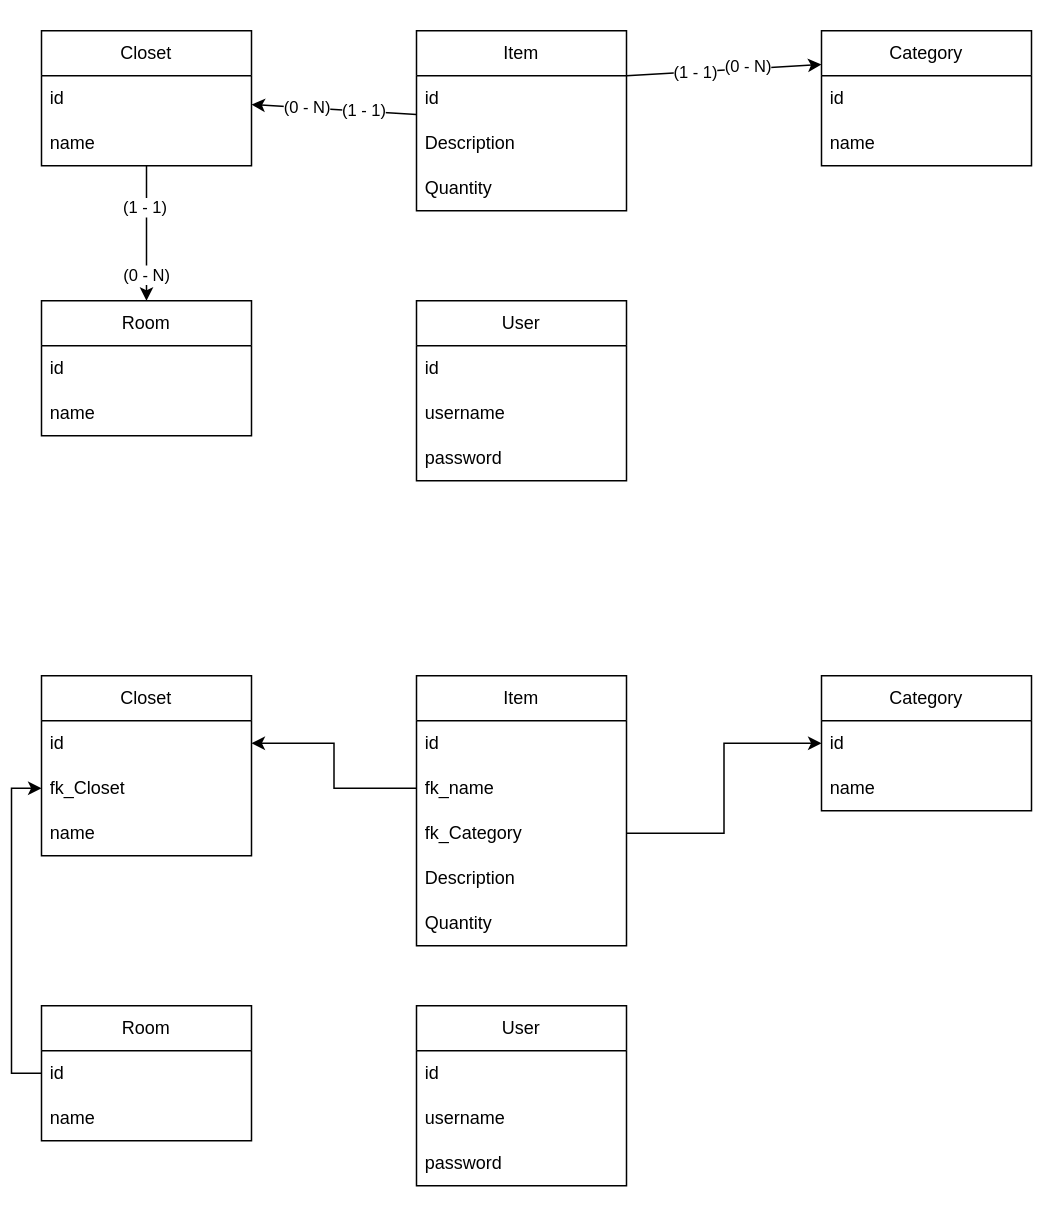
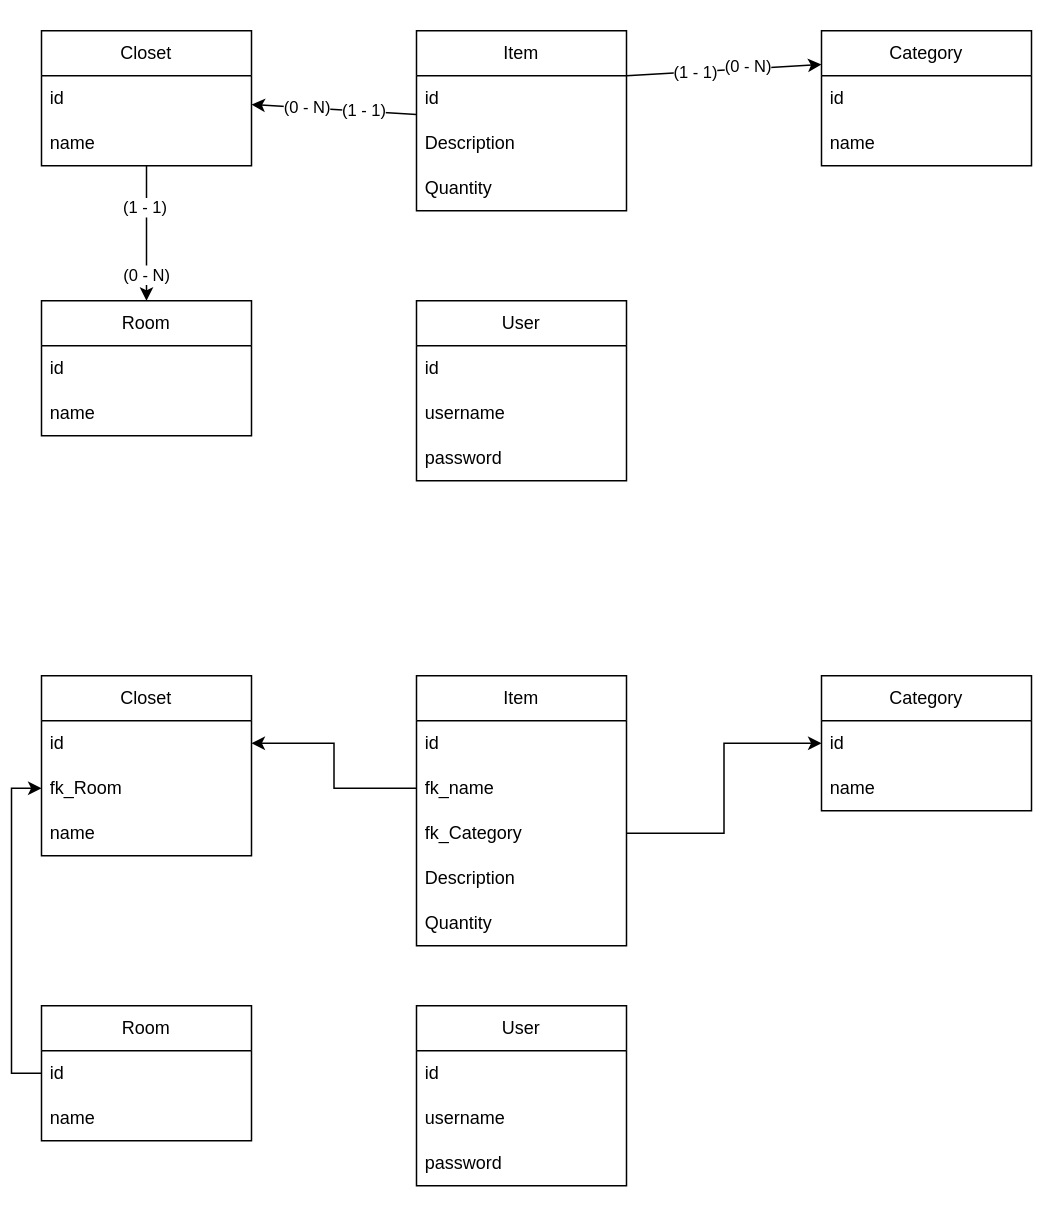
  <mxCell id="0" />
  <mxCell id="1" parent="0" />
  <mxCell id="2" style="rounded=0;orthogonalLoop=1;jettySize=auto;html=1;" edge="1" parent="1" source="5" target="15"><mxGeometry relative="1" as="geometry"><mxPoint x="260" y="100" as="sourcePoint" /><mxPoint x="200" y="120" as="targetPoint" /></mxGeometry></mxCell>
  <mxCell id="3" value="(1 - 1)" style="edgeLabel;html=1;align=center;verticalAlign=middle;resizable=0;points=[];" vertex="1" connectable="0" parent="2"><mxGeometry x="-0.352" y="-1" relative="1" as="geometry"><mxPoint as="offset" /></mxGeometry></mxCell>
  <mxCell id="4" value="(0 - N)" style="edgeLabel;html=1;align=center;verticalAlign=middle;resizable=0;points=[];" vertex="1" connectable="0" parent="2"><mxGeometry x="0.339" y="-1" relative="1" as="geometry"><mxPoint as="offset" /></mxGeometry></mxCell>
  <mxCell id="5" value="Item" style="swimlane;fontStyle=0;childLayout=stackLayout;horizontal=1;startSize=30;horizontalStack=0;resizeParent=1;resizeParentMax=0;resizeLast=0;collapsible=1;marginBottom=0;whiteSpace=wrap;html=1;" vertex="1" parent="1"><mxGeometry x="270" y="20" width="140" height="120" as="geometry" /></mxCell>
  <mxCell id="6" value="id" style="text;strokeColor=none;fillColor=none;align=left;verticalAlign=middle;spacingLeft=4;spacingRight=4;overflow=hidden;points=[[0,0.5],[1,0.5]];portConstraint=eastwest;rotatable=0;whiteSpace=wrap;html=1;" vertex="1" parent="5"><mxGeometry y="30" width="140" height="30" as="geometry" /></mxCell>
  <mxCell id="7" value="Description" style="text;strokeColor=none;fillColor=none;align=left;verticalAlign=middle;spacingLeft=4;spacingRight=4;overflow=hidden;points=[[0,0.5],[1,0.5]];portConstraint=eastwest;rotatable=0;whiteSpace=wrap;html=1;" vertex="1" parent="5"><mxGeometry y="60" width="140" height="30" as="geometry" /></mxCell>
  <mxCell id="8" value="Quantity" style="text;strokeColor=none;fillColor=none;align=left;verticalAlign=middle;spacingLeft=4;spacingRight=4;overflow=hidden;points=[[0,0.5],[1,0.5]];portConstraint=eastwest;rotatable=0;whiteSpace=wrap;html=1;" vertex="1" parent="5"><mxGeometry y="90" width="140" height="30" as="geometry" /></mxCell>
  <mxCell id="9" value="Category" style="swimlane;fontStyle=0;childLayout=stackLayout;horizontal=1;startSize=30;horizontalStack=0;resizeParent=1;resizeParentMax=0;resizeLast=0;collapsible=1;marginBottom=0;whiteSpace=wrap;html=1;" vertex="1" parent="1"><mxGeometry x="540" y="20" width="140" height="90" as="geometry" /></mxCell>
  <mxCell id="10" value="id" style="text;strokeColor=none;fillColor=none;align=left;verticalAlign=middle;spacingLeft=4;spacingRight=4;overflow=hidden;points=[[0,0.5],[1,0.5]];portConstraint=eastwest;rotatable=0;whiteSpace=wrap;html=1;" vertex="1" parent="9"><mxGeometry y="30" width="140" height="30" as="geometry" /></mxCell>
  <mxCell id="11" value="name" style="text;strokeColor=none;fillColor=none;align=left;verticalAlign=middle;spacingLeft=4;spacingRight=4;overflow=hidden;points=[[0,0.5],[1,0.5]];portConstraint=eastwest;rotatable=0;whiteSpace=wrap;html=1;" vertex="1" parent="9"><mxGeometry y="60" width="140" height="30" as="geometry" /></mxCell>
  <mxCell id="12" style="rounded=0;orthogonalLoop=1;jettySize=auto;html=1;entryX=0.5;entryY=0;entryDx=0;entryDy=0;" edge="1" parent="1" source="15" target="18"><mxGeometry relative="1" as="geometry" /></mxCell>
  <mxCell id="13" value="(1 - 1)" style="edgeLabel;html=1;align=center;verticalAlign=middle;resizable=0;points=[];" vertex="1" connectable="0" parent="12"><mxGeometry x="-0.396" y="-2" relative="1" as="geometry"><mxPoint as="offset" /></mxGeometry></mxCell>
  <mxCell id="14" value="(0 - N)" style="edgeLabel;html=1;align=center;verticalAlign=middle;resizable=0;points=[];" vertex="1" connectable="0" parent="12"><mxGeometry x="0.608" y="-1" relative="1" as="geometry"><mxPoint as="offset" /></mxGeometry></mxCell>
  <mxCell id="15" value="Closet" style="swimlane;fontStyle=0;childLayout=stackLayout;horizontal=1;startSize=30;horizontalStack=0;resizeParent=1;resizeParentMax=0;resizeLast=0;collapsible=1;marginBottom=0;whiteSpace=wrap;html=1;" vertex="1" parent="1"><mxGeometry x="20" y="20" width="140" height="90" as="geometry" /></mxCell>
  <mxCell id="16" value="id" style="text;strokeColor=none;fillColor=none;align=left;verticalAlign=middle;spacingLeft=4;spacingRight=4;overflow=hidden;points=[[0,0.5],[1,0.5]];portConstraint=eastwest;rotatable=0;whiteSpace=wrap;html=1;" vertex="1" parent="15"><mxGeometry y="30" width="140" height="30" as="geometry" /></mxCell>
  <mxCell id="17" value="name" style="text;strokeColor=none;fillColor=none;align=left;verticalAlign=middle;spacingLeft=4;spacingRight=4;overflow=hidden;points=[[0,0.5],[1,0.5]];portConstraint=eastwest;rotatable=0;whiteSpace=wrap;html=1;" vertex="1" parent="15"><mxGeometry y="60" width="140" height="30" as="geometry" /></mxCell>
  <mxCell id="18" value="Room" style="swimlane;fontStyle=0;childLayout=stackLayout;horizontal=1;startSize=30;horizontalStack=0;resizeParent=1;resizeParentMax=0;resizeLast=0;collapsible=1;marginBottom=0;whiteSpace=wrap;html=1;" vertex="1" parent="1"><mxGeometry x="20" y="200" width="140" height="90" as="geometry" /></mxCell>
  <mxCell id="19" value="id" style="text;strokeColor=none;fillColor=none;align=left;verticalAlign=middle;spacingLeft=4;spacingRight=4;overflow=hidden;points=[[0,0.5],[1,0.5]];portConstraint=eastwest;rotatable=0;whiteSpace=wrap;html=1;" vertex="1" parent="18"><mxGeometry y="30" width="140" height="30" as="geometry" /></mxCell>
  <mxCell id="20" value="name" style="text;strokeColor=none;fillColor=none;align=left;verticalAlign=middle;spacingLeft=4;spacingRight=4;overflow=hidden;points=[[0,0.5],[1,0.5]];portConstraint=eastwest;rotatable=0;whiteSpace=wrap;html=1;" vertex="1" parent="18"><mxGeometry y="60" width="140" height="30" as="geometry" /></mxCell>
  <mxCell id="21" value="User" style="swimlane;fontStyle=0;childLayout=stackLayout;horizontal=1;startSize=30;horizontalStack=0;resizeParent=1;resizeParentMax=0;resizeLast=0;collapsible=1;marginBottom=0;whiteSpace=wrap;html=1;" vertex="1" parent="1"><mxGeometry x="270" y="200" width="140" height="120" as="geometry" /></mxCell>
  <mxCell id="22" value="id" style="text;strokeColor=none;fillColor=none;align=left;verticalAlign=middle;spacingLeft=4;spacingRight=4;overflow=hidden;points=[[0,0.5],[1,0.5]];portConstraint=eastwest;rotatable=0;whiteSpace=wrap;html=1;" vertex="1" parent="21"><mxGeometry y="30" width="140" height="30" as="geometry" /></mxCell>
  <mxCell id="23" value="username" style="text;strokeColor=none;fillColor=none;align=left;verticalAlign=middle;spacingLeft=4;spacingRight=4;overflow=hidden;points=[[0,0.5],[1,0.5]];portConstraint=eastwest;rotatable=0;whiteSpace=wrap;html=1;" vertex="1" parent="21"><mxGeometry y="60" width="140" height="30" as="geometry" /></mxCell>
  <mxCell id="24" value="password" style="text;strokeColor=none;fillColor=none;align=left;verticalAlign=middle;spacingLeft=4;spacingRight=4;overflow=hidden;points=[[0,0.5],[1,0.5]];portConstraint=eastwest;rotatable=0;whiteSpace=wrap;html=1;" vertex="1" parent="21"><mxGeometry y="90" width="140" height="30" as="geometry" /></mxCell>
  <mxCell id="25" style="rounded=0;orthogonalLoop=1;jettySize=auto;html=1;exitX=1;exitY=0.25;exitDx=0;exitDy=0;entryX=0;entryY=0.25;entryDx=0;entryDy=0;" edge="1" parent="1" source="5" target="9"><mxGeometry relative="1" as="geometry" /></mxCell>
  <mxCell id="26" value="(0 - N)" style="edgeLabel;html=1;align=center;verticalAlign=middle;resizable=0;points=[];" vertex="1" connectable="0" parent="25"><mxGeometry x="0.251" y="2" relative="1" as="geometry"><mxPoint as="offset" /></mxGeometry></mxCell>
  <mxCell id="27" value="(1 - 1)" style="edgeLabel;html=1;align=center;verticalAlign=middle;resizable=0;points=[];" vertex="1" connectable="0" parent="25"><mxGeometry x="-0.291" relative="1" as="geometry"><mxPoint as="offset" /></mxGeometry></mxCell>
  <mxCell id="28" value="Item" style="swimlane;fontStyle=0;childLayout=stackLayout;horizontal=1;startSize=30;horizontalStack=0;resizeParent=1;resizeParentMax=0;resizeLast=0;collapsible=1;marginBottom=0;whiteSpace=wrap;html=1;" vertex="1" parent="1"><mxGeometry x="270" y="450" width="140" height="180" as="geometry" /></mxCell>
  <mxCell id="29" value="id" style="text;strokeColor=none;fillColor=none;align=left;verticalAlign=middle;spacingLeft=4;spacingRight=4;overflow=hidden;points=[[0,0.5],[1,0.5]];portConstraint=eastwest;rotatable=0;whiteSpace=wrap;html=1;" vertex="1" parent="28"><mxGeometry y="30" width="140" height="30" as="geometry" /></mxCell>
  <mxCell id="30" value="fk_name" style="text;strokeColor=none;fillColor=none;align=left;verticalAlign=middle;spacingLeft=4;spacingRight=4;overflow=hidden;points=[[0,0.5],[1,0.5]];portConstraint=eastwest;rotatable=0;whiteSpace=wrap;html=1;" vertex="1" parent="28"><mxGeometry y="60" width="140" height="30" as="geometry" /></mxCell>
  <mxCell id="31" value="fk_Category" style="text;strokeColor=none;fillColor=none;align=left;verticalAlign=middle;spacingLeft=4;spacingRight=4;overflow=hidden;points=[[0,0.5],[1,0.5]];portConstraint=eastwest;rotatable=0;whiteSpace=wrap;html=1;" vertex="1" parent="28"><mxGeometry y="90" width="140" height="30" as="geometry" /></mxCell>
  <mxCell id="32" value="Description" style="text;strokeColor=none;fillColor=none;align=left;verticalAlign=middle;spacingLeft=4;spacingRight=4;overflow=hidden;points=[[0,0.5],[1,0.5]];portConstraint=eastwest;rotatable=0;whiteSpace=wrap;html=1;" vertex="1" parent="28"><mxGeometry y="120" width="140" height="30" as="geometry" /></mxCell>
  <mxCell id="33" value="Quantity" style="text;strokeColor=none;fillColor=none;align=left;verticalAlign=middle;spacingLeft=4;spacingRight=4;overflow=hidden;points=[[0,0.5],[1,0.5]];portConstraint=eastwest;rotatable=0;whiteSpace=wrap;html=1;" vertex="1" parent="28"><mxGeometry y="150" width="140" height="30" as="geometry" /></mxCell>
  <mxCell id="34" value="Category" style="swimlane;fontStyle=0;childLayout=stackLayout;horizontal=1;startSize=30;horizontalStack=0;resizeParent=1;resizeParentMax=0;resizeLast=0;collapsible=1;marginBottom=0;whiteSpace=wrap;html=1;" vertex="1" parent="1"><mxGeometry x="540" y="450" width="140" height="90" as="geometry" /></mxCell>
  <mxCell id="35" value="id" style="text;strokeColor=none;fillColor=none;align=left;verticalAlign=middle;spacingLeft=4;spacingRight=4;overflow=hidden;points=[[0,0.5],[1,0.5]];portConstraint=eastwest;rotatable=0;whiteSpace=wrap;html=1;" vertex="1" parent="34"><mxGeometry y="30" width="140" height="30" as="geometry" /></mxCell>
  <mxCell id="36" value="name" style="text;strokeColor=none;fillColor=none;align=left;verticalAlign=middle;spacingLeft=4;spacingRight=4;overflow=hidden;points=[[0,0.5],[1,0.5]];portConstraint=eastwest;rotatable=0;whiteSpace=wrap;html=1;" vertex="1" parent="34"><mxGeometry y="60" width="140" height="30" as="geometry" /></mxCell>
  <mxCell id="37" value="Closet" style="swimlane;fontStyle=0;childLayout=stackLayout;horizontal=1;startSize=30;horizontalStack=0;resizeParent=1;resizeParentMax=0;resizeLast=0;collapsible=1;marginBottom=0;whiteSpace=wrap;html=1;" vertex="1" parent="1"><mxGeometry x="20" y="450" width="140" height="120" as="geometry" /></mxCell>
  <mxCell id="38" value="id" style="text;strokeColor=none;fillColor=none;align=left;verticalAlign=middle;spacingLeft=4;spacingRight=4;overflow=hidden;points=[[0,0.5],[1,0.5]];portConstraint=eastwest;rotatable=0;whiteSpace=wrap;html=1;" vertex="1" parent="37"><mxGeometry y="30" width="140" height="30" as="geometry" /></mxCell>
- <mxCell id="39" value="fk_Closet" style="text;strokeColor=none;fillColor=none;align=left;verticalAlign=middle;spacingLeft=4;spacingRight=4;overflow=hidden;points=[[0,0.5],[1,0.5]];portConstraint=eastwest;rotatable=0;whiteSpace=wrap;html=1;" vertex="1" parent="37"><mxGeometry y="60" width="140" height="30" as="geometry" /></mxCell>
+ <mxCell id="39" value="fk_Room" style="text;strokeColor=none;fillColor=none;align=left;verticalAlign=middle;spacingLeft=4;spacingRight=4;overflow=hidden;points=[[0,0.5],[1,0.5]];portConstraint=eastwest;rotatable=0;whiteSpace=wrap;html=1;" vertex="1" parent="37"><mxGeometry y="60" width="140" height="30" as="geometry" /></mxCell>
  <mxCell id="40" value="name" style="text;strokeColor=none;fillColor=none;align=left;verticalAlign=middle;spacingLeft=4;spacingRight=4;overflow=hidden;points=[[0,0.5],[1,0.5]];portConstraint=eastwest;rotatable=0;whiteSpace=wrap;html=1;" vertex="1" parent="37"><mxGeometry y="90" width="140" height="30" as="geometry" /></mxCell>
  <mxCell id="41" value="Room" style="swimlane;fontStyle=0;childLayout=stackLayout;horizontal=1;startSize=30;horizontalStack=0;resizeParent=1;resizeParentMax=0;resizeLast=0;collapsible=1;marginBottom=0;whiteSpace=wrap;html=1;" vertex="1" parent="1"><mxGeometry x="20" y="670" width="140" height="90" as="geometry" /></mxCell>
  <mxCell id="42" value="id" style="text;strokeColor=none;fillColor=none;align=left;verticalAlign=middle;spacingLeft=4;spacingRight=4;overflow=hidden;points=[[0,0.5],[1,0.5]];portConstraint=eastwest;rotatable=0;whiteSpace=wrap;html=1;" vertex="1" parent="41"><mxGeometry y="30" width="140" height="30" as="geometry" /></mxCell>
  <mxCell id="43" value="name" style="text;strokeColor=none;fillColor=none;align=left;verticalAlign=middle;spacingLeft=4;spacingRight=4;overflow=hidden;points=[[0,0.5],[1,0.5]];portConstraint=eastwest;rotatable=0;whiteSpace=wrap;html=1;" vertex="1" parent="41"><mxGeometry y="60" width="140" height="30" as="geometry" /></mxCell>
  <mxCell id="44" style="edgeStyle=orthogonalEdgeStyle;rounded=0;orthogonalLoop=1;jettySize=auto;html=1;exitX=0;exitY=0.5;exitDx=0;exitDy=0;entryX=0;entryY=0.5;entryDx=0;entryDy=0;" edge="1" parent="1" source="42" target="39"><mxGeometry relative="1" as="geometry" /></mxCell>
  <mxCell id="45" style="edgeStyle=orthogonalEdgeStyle;rounded=0;orthogonalLoop=1;jettySize=auto;html=1;exitX=0;exitY=0.5;exitDx=0;exitDy=0;entryX=1;entryY=0.5;entryDx=0;entryDy=0;" edge="1" parent="1" source="30" target="38"><mxGeometry relative="1" as="geometry" /></mxCell>
  <mxCell id="46" style="edgeStyle=orthogonalEdgeStyle;rounded=0;orthogonalLoop=1;jettySize=auto;html=1;exitX=1;exitY=0.5;exitDx=0;exitDy=0;entryX=0;entryY=0.5;entryDx=0;entryDy=0;" edge="1" parent="1" source="31" target="35"><mxGeometry relative="1" as="geometry" /></mxCell>
  <mxCell id="47" value="User" style="swimlane;fontStyle=0;childLayout=stackLayout;horizontal=1;startSize=30;horizontalStack=0;resizeParent=1;resizeParentMax=0;resizeLast=0;collapsible=1;marginBottom=0;whiteSpace=wrap;html=1;" vertex="1" parent="1"><mxGeometry x="270" y="670" width="140" height="120" as="geometry" /></mxCell>
  <mxCell id="48" value="id" style="text;strokeColor=none;fillColor=none;align=left;verticalAlign=middle;spacingLeft=4;spacingRight=4;overflow=hidden;points=[[0,0.5],[1,0.5]];portConstraint=eastwest;rotatable=0;whiteSpace=wrap;html=1;" vertex="1" parent="47"><mxGeometry y="30" width="140" height="30" as="geometry" /></mxCell>
  <mxCell id="49" value="username" style="text;strokeColor=none;fillColor=none;align=left;verticalAlign=middle;spacingLeft=4;spacingRight=4;overflow=hidden;points=[[0,0.5],[1,0.5]];portConstraint=eastwest;rotatable=0;whiteSpace=wrap;html=1;" vertex="1" parent="47"><mxGeometry y="60" width="140" height="30" as="geometry" /></mxCell>
  <mxCell id="50" value="password" style="text;strokeColor=none;fillColor=none;align=left;verticalAlign=middle;spacingLeft=4;spacingRight=4;overflow=hidden;points=[[0,0.5],[1,0.5]];portConstraint=eastwest;rotatable=0;whiteSpace=wrap;html=1;" vertex="1" parent="47"><mxGeometry y="90" width="140" height="30" as="geometry" /></mxCell>
